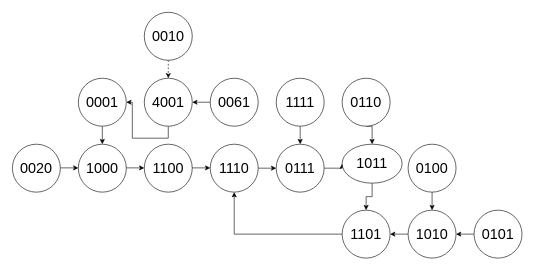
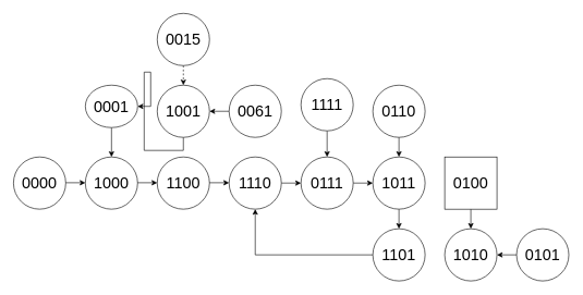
  <mxCell id="0" />
  <mxCell id="1" parent="0" />
- <mxCell id="2" value="&lt;font style=&quot;font-size: 24px;&quot;&gt;0020&lt;/font&gt;" style="ellipse;whiteSpace=wrap;html=1;aspect=fixed;" vertex="1" parent="1"><mxGeometry x="20" y="240" width="80" height="80" as="geometry" /></mxCell>
+ <mxCell id="2" value="&lt;font style=&quot;font-size: 24px;&quot;&gt;0000&lt;/font&gt;" style="ellipse;whiteSpace=wrap;html=1;aspect=fixed;" vertex="1" parent="1"><mxGeometry x="20" y="240" width="80" height="80" as="geometry" /></mxCell>
  <mxCell id="3" value="&lt;font style=&quot;font-size: 24px;&quot;&gt;1000&lt;/font&gt;" style="ellipse;whiteSpace=wrap;html=1;aspect=fixed;" vertex="1" parent="1"><mxGeometry x="130" y="240" width="80" height="80" as="geometry" /></mxCell>
  <mxCell id="4" value="&lt;font style=&quot;font-size: 24px;&quot;&gt;1100&lt;/font&gt;" style="ellipse;whiteSpace=wrap;html=1;aspect=fixed;" vertex="1" parent="1"><mxGeometry x="240" y="240" width="80" height="80" as="geometry" /></mxCell>
  <mxCell id="5" style="edgeStyle=orthogonalEdgeStyle;rounded=0;orthogonalLoop=1;jettySize=auto;html=1;exitX=1;exitY=0.5;exitDx=0;exitDy=0;entryX=0;entryY=0.5;entryDx=0;entryDy=0;" edge="1" parent="1" source="6" target="8"><mxGeometry relative="1" as="geometry" /></mxCell>
  <mxCell id="6" value="&lt;font style=&quot;font-size: 24px;&quot;&gt;1110&lt;/font&gt;" style="ellipse;whiteSpace=wrap;html=1;aspect=fixed;" vertex="1" parent="1"><mxGeometry x="350" y="240" width="80" height="80" as="geometry" /></mxCell>
  <mxCell id="7" style="edgeStyle=orthogonalEdgeStyle;rounded=0;orthogonalLoop=1;jettySize=auto;html=1;exitX=1;exitY=0.5;exitDx=0;exitDy=0;entryX=0;entryY=0.5;entryDx=0;entryDy=0;" edge="1" parent="1" source="8" target="10"><mxGeometry relative="1" as="geometry" /></mxCell>
  <mxCell id="8" value="&lt;font style=&quot;font-size: 24px;&quot;&gt;0111&lt;/font&gt;" style="ellipse;whiteSpace=wrap;html=1;aspect=fixed;" vertex="1" parent="1"><mxGeometry x="460" y="240" width="80" height="80" as="geometry" /></mxCell>
  <mxCell id="9" style="edgeStyle=orthogonalEdgeStyle;rounded=0;orthogonalLoop=1;jettySize=auto;html=1;exitX=0.5;exitY=1;exitDx=0;exitDy=0;entryX=0.5;entryY=0;entryDx=0;entryDy=0;" edge="1" parent="1" source="10" target="26"><mxGeometry relative="1" as="geometry" /></mxCell>
- <mxCell id="10" value="&lt;font style=&quot;font-size: 24px;&quot;&gt;1011&lt;/font&gt;" style="ellipse;whiteSpace=wrap;html=1;aspect=fixed;" vertex="1" parent="1"><mxGeometry x="570" y="240" width="100" height="65" as="geometry" /></mxCell>
+ <mxCell id="10" value="&lt;font style=&quot;font-size: 24px;&quot;&gt;1011&lt;/font&gt;" style="ellipse;whiteSpace=wrap;html=1;aspect=fixed;" vertex="1" parent="1"><mxGeometry x="570" y="240" width="80" height="80" as="geometry" /></mxCell>
  <mxCell id="11" style="edgeStyle=orthogonalEdgeStyle;rounded=0;orthogonalLoop=1;jettySize=auto;html=1;exitX=0.5;exitY=1;exitDx=0;exitDy=0;entryX=0.5;entryY=0;entryDx=0;entryDy=0;" edge="1" parent="1" source="12" target="10"><mxGeometry relative="1" as="geometry" /></mxCell>
  <mxCell id="12" value="&lt;font style=&quot;font-size: 24px;&quot;&gt;0110&lt;/font&gt;" style="ellipse;whiteSpace=wrap;html=1;aspect=fixed;" vertex="1" parent="1"><mxGeometry x="570" y="130" width="80" height="80" as="geometry" /></mxCell>
  <mxCell id="13" style="edgeStyle=orthogonalEdgeStyle;rounded=0;orthogonalLoop=1;jettySize=auto;html=1;exitX=0.5;exitY=1;exitDx=0;exitDy=0;entryX=0.5;entryY=0;entryDx=0;entryDy=0;" edge="1" parent="1" source="14" target="28"><mxGeometry relative="1" as="geometry" /></mxCell>
- <mxCell id="14" value="&lt;font style=&quot;font-size: 24px;&quot;&gt;0100&lt;/font&gt;" style="ellipse;whiteSpace=wrap;html=1;aspect=fixed;" vertex="1" parent="1"><mxGeometry x="680" y="240" width="80" height="80" as="geometry" /></mxCell>
+ <mxCell id="14" value="&lt;font style=&quot;font-size: 24px;&quot;&gt;0100&lt;/font&gt;" style="whiteSpace=wrap;html=1;aspect=fixed;rounded=0;" vertex="1" parent="1"><mxGeometry x="680" y="240" width="80" height="80" as="geometry" /></mxCell>
  <mxCell id="15" style="edgeStyle=orthogonalEdgeStyle;rounded=0;orthogonalLoop=1;jettySize=auto;html=1;exitX=0.5;exitY=1;exitDx=0;exitDy=0;entryX=0.5;entryY=0;entryDx=0;entryDy=0;" edge="1" parent="1" source="16" target="3"><mxGeometry relative="1" as="geometry" /></mxCell>
- <mxCell id="16" value="&lt;font style=&quot;font-size: 24px;&quot;&gt;0001&lt;/font&gt;" style="ellipse;whiteSpace=wrap;html=1;aspect=fixed;" vertex="1" parent="1"><mxGeometry x="130" y="130" width="80" height="80" as="geometry" /></mxCell>
+ <mxCell id="16" value="&lt;font style=&quot;font-size: 24px;&quot;&gt;0001&lt;/font&gt;" style="ellipse;whiteSpace=wrap;html=1;aspect=fixed;" vertex="1" parent="1"><mxGeometry x="130" y="130" width="80" height="65" as="geometry" /></mxCell>
  <mxCell id="17" style="edgeStyle=orthogonalEdgeStyle;rounded=0;orthogonalLoop=1;jettySize=auto;html=1;exitX=0.5;exitY=1;exitDx=0;exitDy=0;" edge="1" parent="1" source="18" target="16"><mxGeometry relative="1" as="geometry" /></mxCell>
- <mxCell id="18" value="&lt;font style=&quot;font-size: 24px;&quot;&gt;4001&lt;/font&gt;" style="ellipse;whiteSpace=wrap;html=1;aspect=fixed;" vertex="1" parent="1"><mxGeometry x="240" y="130" width="80" height="80" as="geometry" /></mxCell>
+ <mxCell id="18" value="&lt;font style=&quot;font-size: 24px;&quot;&gt;1001&lt;/font&gt;" style="ellipse;whiteSpace=wrap;html=1;aspect=fixed;" vertex="1" parent="1"><mxGeometry x="240" y="130" width="80" height="80" as="geometry" /></mxCell>
  <mxCell id="19" style="edgeStyle=orthogonalEdgeStyle;rounded=0;orthogonalLoop=1;jettySize=auto;html=1;exitX=0.5;exitY=1;exitDx=0;exitDy=0;entryX=0.5;entryY=0;entryDx=0;entryDy=0;dashed=1;" edge="1" parent="1" source="20" target="18"><mxGeometry relative="1" as="geometry" /></mxCell>
- <mxCell id="20" value="&lt;font style=&quot;font-size: 24px;&quot;&gt;0010&lt;/font&gt;" style="ellipse;whiteSpace=wrap;html=1;aspect=fixed;" vertex="1" parent="1"><mxGeometry x="240" y="20" width="80" height="80" as="geometry" /></mxCell>
+ <mxCell id="20" value="&lt;font style=&quot;font-size: 24px;&quot;&gt;0015&lt;/font&gt;" style="ellipse;whiteSpace=wrap;html=1;aspect=fixed;" vertex="1" parent="1"><mxGeometry x="240" y="20" width="80" height="80" as="geometry" /></mxCell>
  <mxCell id="21" style="edgeStyle=orthogonalEdgeStyle;rounded=0;orthogonalLoop=1;jettySize=auto;html=1;exitX=0;exitY=0.5;exitDx=0;exitDy=0;entryX=1;entryY=0.5;entryDx=0;entryDy=0;" edge="1" parent="1" source="22" target="18"><mxGeometry relative="1" as="geometry" /></mxCell>
  <mxCell id="22" value="&lt;font style=&quot;font-size: 24px;&quot;&gt;0061&lt;/font&gt;" style="ellipse;whiteSpace=wrap;html=1;aspect=fixed;" vertex="1" parent="1"><mxGeometry x="350" y="130" width="80" height="80" as="geometry" /></mxCell>
  <mxCell id="23" style="edgeStyle=orthogonalEdgeStyle;rounded=0;orthogonalLoop=1;jettySize=auto;html=1;exitX=0.5;exitY=1;exitDx=0;exitDy=0;entryX=0.5;entryY=0;entryDx=0;entryDy=0;" edge="1" parent="1" source="24" target="8"><mxGeometry relative="1" as="geometry" /></mxCell>
- <mxCell id="24" value="&lt;font style=&quot;font-size: 24px;&quot;&gt;1111&lt;/font&gt;" style="ellipse;whiteSpace=wrap;html=1;aspect=fixed;" vertex="1" parent="1"><mxGeometry x="460" y="130" width="80" height="80" as="geometry" /></mxCell>
+ <mxCell id="24" value="&lt;font style=&quot;font-size: 24px;&quot;&gt;1111&lt;/font&gt;" style="ellipse;whiteSpace=wrap;html=1;aspect=fixed;" vertex="1" parent="1"><mxGeometry x="460" y="120" width="80" height="80" as="geometry" /></mxCell>
  <mxCell id="25" style="edgeStyle=orthogonalEdgeStyle;rounded=0;orthogonalLoop=1;jettySize=auto;html=1;exitX=0;exitY=0.5;exitDx=0;exitDy=0;entryX=0.5;entryY=1;entryDx=0;entryDy=0;" edge="1" parent="1" source="26" target="6"><mxGeometry relative="1" as="geometry" /></mxCell>
  <mxCell id="26" value="&lt;font style=&quot;font-size: 24px;&quot;&gt;1101&lt;/font&gt;" style="ellipse;whiteSpace=wrap;html=1;aspect=fixed;" vertex="1" parent="1"><mxGeometry x="570" y="350" width="80" height="80" as="geometry" /></mxCell>
- <mxCell id="27" style="edgeStyle=orthogonalEdgeStyle;rounded=0;orthogonalLoop=1;jettySize=auto;html=1;exitX=0;exitY=0.5;exitDx=0;exitDy=0;entryX=1;entryY=0.5;entryDx=0;entryDy=0;" edge="1" parent="1" source="28" target="26"><mxGeometry relative="1" as="geometry" /></mxCell>
  <mxCell id="28" value="&lt;font style=&quot;font-size: 24px;&quot;&gt;1010&lt;/font&gt;" style="ellipse;whiteSpace=wrap;html=1;aspect=fixed;" vertex="1" parent="1"><mxGeometry x="680" y="350" width="80" height="80" as="geometry" /></mxCell>
  <mxCell id="29" style="edgeStyle=orthogonalEdgeStyle;rounded=0;orthogonalLoop=1;jettySize=auto;html=1;exitX=0;exitY=0.5;exitDx=0;exitDy=0;entryX=1;entryY=0.5;entryDx=0;entryDy=0;" edge="1" parent="1" source="30" target="28"><mxGeometry relative="1" as="geometry" /></mxCell>
  <mxCell id="30" value="&lt;font style=&quot;font-size: 24px;&quot;&gt;0101&lt;/font&gt;" style="ellipse;whiteSpace=wrap;html=1;aspect=fixed;" vertex="1" parent="1"><mxGeometry x="790" y="350" width="80" height="80" as="geometry" /></mxCell>
  <mxCell id="31" value="" style="endArrow=classic;html=1;rounded=0;" edge="1" parent="1"><mxGeometry width="50" height="50" relative="1" as="geometry"><mxPoint x="100" y="279.5" as="sourcePoint" /><mxPoint x="130" y="279.5" as="targetPoint" /></mxGeometry></mxCell>
  <mxCell id="32" value="" style="endArrow=classic;html=1;rounded=0;" edge="1" parent="1"><mxGeometry width="50" height="50" relative="1" as="geometry"><mxPoint x="210" y="279.5" as="sourcePoint" /><mxPoint x="240" y="279.5" as="targetPoint" /></mxGeometry></mxCell>
  <mxCell id="33" value="" style="endArrow=classic;html=1;rounded=0;" edge="1" parent="1"><mxGeometry width="50" height="50" relative="1" as="geometry"><mxPoint x="320" y="279.5" as="sourcePoint" /><mxPoint x="350" y="279.5" as="targetPoint" /></mxGeometry></mxCell>
